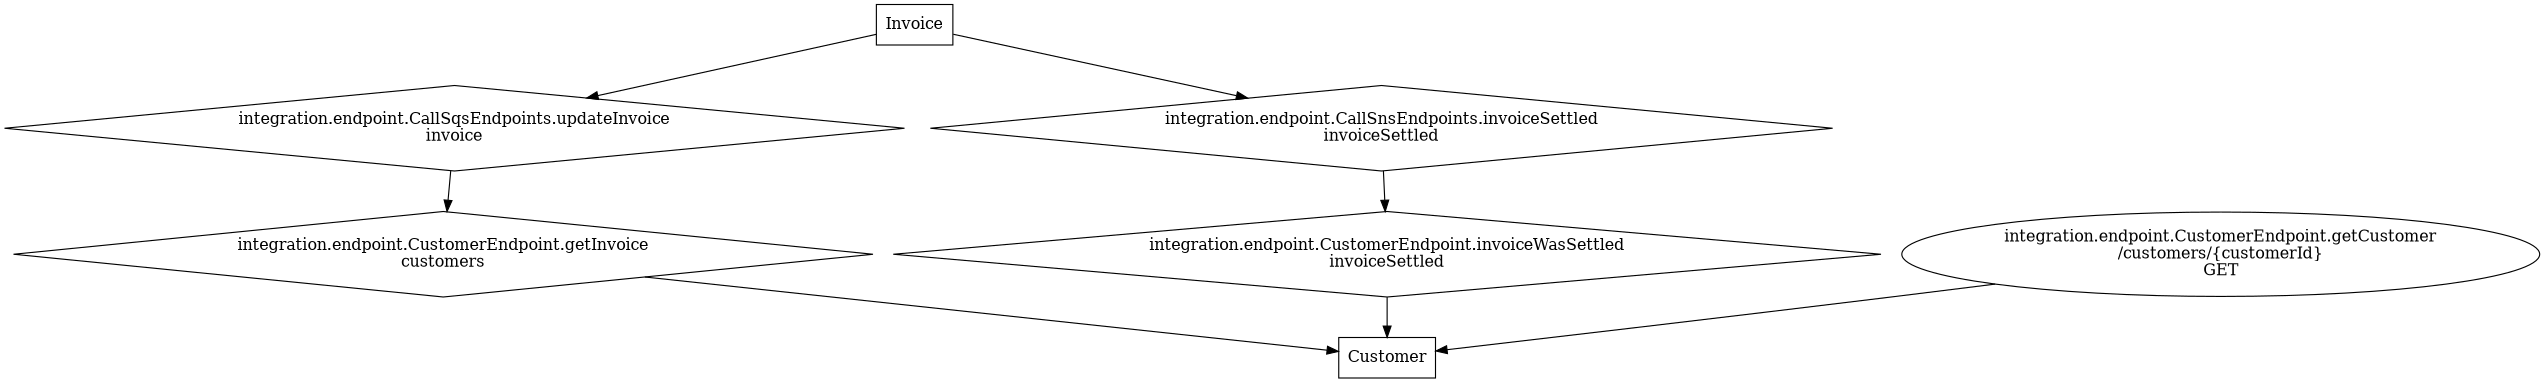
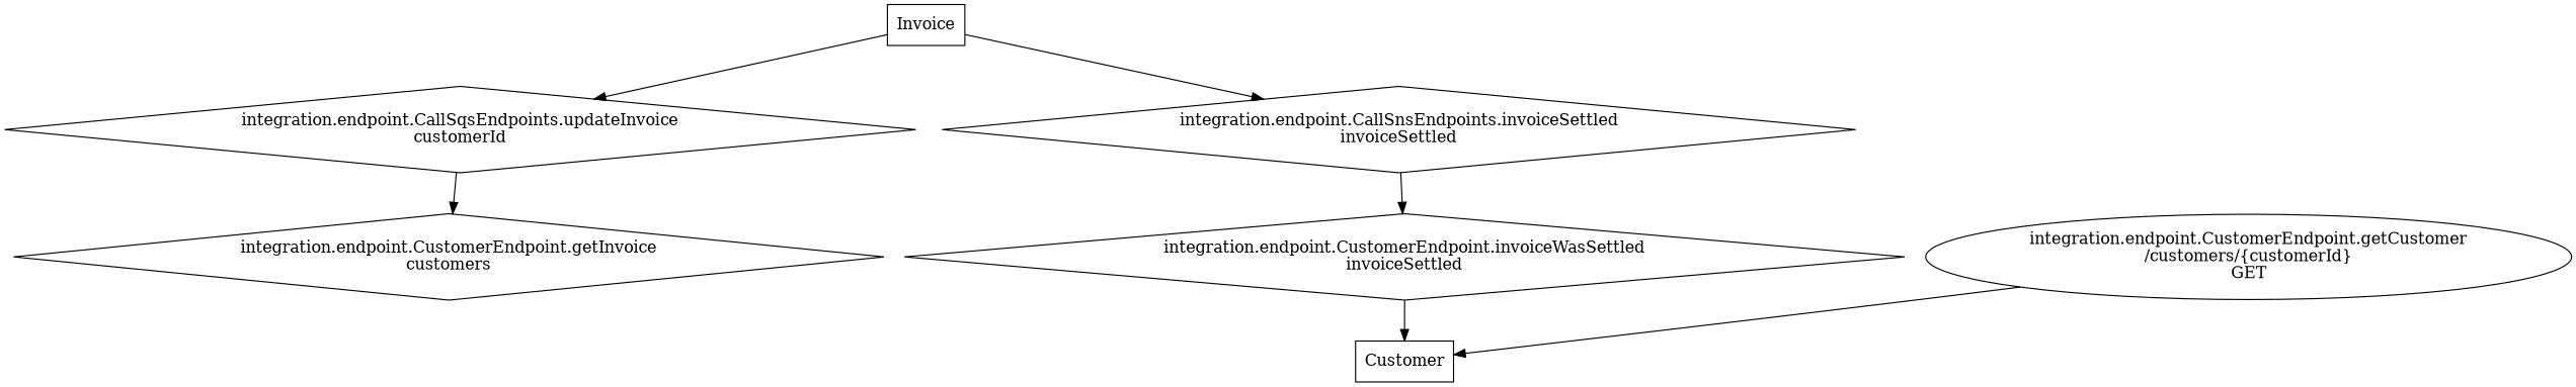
  digraph {
    node [shape=diamond]
    n1 [label=Customer shape=rectangle]
    n2 [label=Invoice shape=rectangle]
-   n3 [label="integration.endpoint.CallSqsEndpoints.updateInvoice\ninvoice"]
+   n3 [label="integration.endpoint.CallSqsEndpoints.updateInvoice\ncustomerId"]
    n4 [label="integration.endpoint.CallSnsEndpoints.invoiceSettled\ninvoiceSettled"]
    n5 [label="integration.endpoint.CustomerEndpoint.getInvoice\ncustomers"]
    n6 [label="integration.endpoint.CustomerEndpoint.invoiceWasSettled\ninvoiceSettled"]
    n7 [label="integration.endpoint.CustomerEndpoint.getCustomer\n/customers/{customerId}\nGET" shape=ellipse]
    n2 -> n3
    n2 -> n4
    n3 -> n5
    n4 -> n6
-   n5 -> n1
    n6 -> n1
    n7 -> n1
  }
